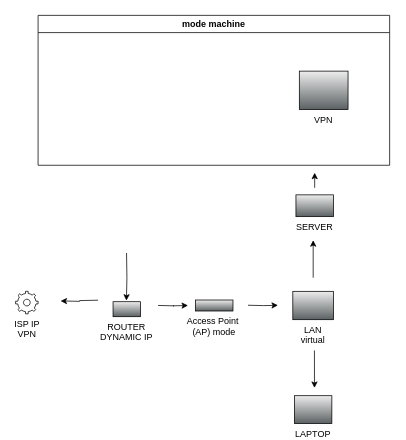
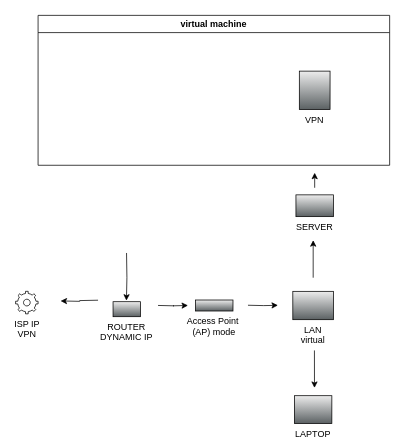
  <mxCell id="0" />
  <mxCell id="1" parent="0" />
  <mxCell id="2" style="edgeStyle=orthogonalEdgeStyle;rounded=0;orthogonalLoop=1;jettySize=auto;html=1;" edge="1" parent="1"><mxGeometry relative="1" as="geometry"><mxPoint x="250" y="407" as="targetPoint" /><mxPoint x="210" y="407" as="sourcePoint" /></mxGeometry></mxCell>
  <mxCell id="3" value="" style="edgeStyle=orthogonalEdgeStyle;rounded=0;orthogonalLoop=1;jettySize=auto;html=1;" edge="1" parent="1"><mxGeometry relative="1" as="geometry"><mxPoint x="130" y="400" as="sourcePoint" /><mxPoint x="80" y="401" as="targetPoint" /></mxGeometry></mxCell>
  <mxCell id="4" value="ROUTER&#10;DYNAMIC IP" style="fillColorStyles=neutralFill;neutralFill=#9DA6A8;shape=mxgraph.networks2.icon;aspect=fixed;fillColor=#EDEDED;strokeColor=#000000;gradientColor=#5B6163;network2IconShadow=1;network2bgFillColor=none;labelPosition=center;verticalLabelPosition=bottom;align=center;verticalAlign=top;network2Icon=mxgraph.networks2.router;network2IconXOffset=0.0;network2IconYOffset=-0.114;network2IconW=1;network2IconH=0.548;" parent="1" vertex="1"><mxGeometry x="150" y="402" width="36.46" height="20" as="geometry" /></mxCell>
  <mxCell id="5" style="edgeStyle=orthogonalEdgeStyle;rounded=0;orthogonalLoop=1;jettySize=auto;html=1;" edge="1" parent="1"><mxGeometry relative="1" as="geometry"><mxPoint x="370" y="406.805" as="targetPoint" /><mxPoint x="330" y="406.73" as="sourcePoint" /></mxGeometry></mxCell>
  <mxCell id="6" value="Access Point &#10;(AP) mode&#10;" style="fillColorStyles=neutralFill;neutralFill=#9DA6A8;shape=mxgraph.networks2.icon;aspect=fixed;fillColor=#EDEDED;strokeColor=#000000;gradientColor=#5B6163;network2IconShadow=1;network2bgFillColor=none;labelPosition=center;verticalLabelPosition=bottom;align=center;verticalAlign=top;network2Icon=mxgraph.networks2.modem;network2IconYOffset=0.013;network2IconW=1;network2IconH=0.294;" vertex="1" parent="1"><mxGeometry x="260" y="399.73" width="50" height="14.69" as="geometry" /></mxCell>
  <mxCell id="7" style="edgeStyle=orthogonalEdgeStyle;rounded=0;orthogonalLoop=1;jettySize=auto;html=1;" edge="1" parent="1"><mxGeometry relative="1" as="geometry"><mxPoint x="417" y="320" as="targetPoint" /><mxPoint x="417" y="370" as="sourcePoint" /></mxGeometry></mxCell>
  <mxCell id="8" style="edgeStyle=orthogonalEdgeStyle;rounded=0;orthogonalLoop=1;jettySize=auto;html=1;" edge="1" parent="1"><mxGeometry relative="1" as="geometry"><mxPoint x="418.745" y="517" as="targetPoint" /><mxPoint x="418.66" y="467" as="sourcePoint" /></mxGeometry></mxCell>
  <mxCell id="9" value="LAN&#10;virtual" style="shape=mxgraph.networks2.icon;aspect=fixed;fillColor=#EDEDED;strokeColor=#000000;gradientColor=#5B6163;network2IconShadow=1;network2bgFillColor=none;labelPosition=center;verticalLabelPosition=bottom;align=center;verticalAlign=top;network2Icon=mxgraph.networks2.lan;network2IconYOffset=0.056;network2IconW=1.083;network2IconH=0.756;" vertex="1" parent="1"><mxGeometry x="389.83" y="388.16" width="54.17" height="37.82" as="geometry" /></mxCell>
  <mxCell id="10" style="edgeStyle=orthogonalEdgeStyle;rounded=0;orthogonalLoop=1;jettySize=auto;html=1;entryX=0.489;entryY=-0.071;entryDx=0;entryDy=0;entryPerimeter=0;" edge="1" parent="1" target="4"><mxGeometry relative="1" as="geometry"><mxPoint x="168" y="337" as="sourcePoint" /></mxGeometry></mxCell>
  <mxCell id="11" value="" style="edgeStyle=orthogonalEdgeStyle;rounded=0;orthogonalLoop=1;jettySize=auto;html=1;" edge="1" parent="1"><mxGeometry relative="1" as="geometry"><mxPoint x="419" y="250" as="sourcePoint" /><mxPoint x="419" y="230" as="targetPoint" /></mxGeometry></mxCell>
  <mxCell id="12" value="SERVER" style="fillColorStyles=neutralFill;neutralFill=#9DA6A8;shape=mxgraph.networks2.icon;aspect=fixed;fillColor=#EDEDED;strokeColor=#000000;gradientColor=#5B6163;network2IconShadow=1;network2bgFillColor=none;labelPosition=center;verticalLabelPosition=bottom;align=center;verticalAlign=top;network2Icon=mxgraph.networks2.server;network2IconW=1.0;network2IconH=0.581;" vertex="1" parent="1"><mxGeometry x="394" y="259.46" width="50.005" height="29.06" as="geometry" /></mxCell>
  <mxCell id="13" value="LAPTOP" style="shape=mxgraph.networks2.icon;aspect=fixed;fillColor=#EDEDED;strokeColor=#000000;gradientColor=#5B6163;network2IconShadow=1;network2bgFillColor=none;labelPosition=center;verticalLabelPosition=bottom;align=center;verticalAlign=top;network2Icon=mxgraph.networks2.monitor;network2IconYOffset=-0.009;network2IconW=1;network2IconH=0.742;" vertex="1" parent="1"><mxGeometry x="391.91" y="527.4" width="50" height="37.1" as="geometry" /></mxCell>
- <mxCell id="14" value="mode machine" style="swimlane;whiteSpace=wrap;html=1;" vertex="1" parent="1"><mxGeometry x="50" y="20" width="469" height="200" as="geometry" /></mxCell>
- <mxCell id="15" value="VPN" style="shape=mxgraph.networks2.icon;aspect=fixed;fillColor=#EDEDED;strokeColor=#000000;gradientColor=#5B6163;network2IconShadow=1;network2bgFillColor=none;labelPosition=center;verticalLabelPosition=bottom;align=center;verticalAlign=top;network2Icon=mxgraph.networks2.lock;network2IconW=0.8;network2IconH=1.0;" vertex="1" parent="14"><mxGeometry x="348.5" y="74.38" width="65" height="51.24" as="geometry" /></mxCell>
+ <mxCell id="14" value="virtual machine" style="swimlane;whiteSpace=wrap;html=1;" vertex="1" parent="1"><mxGeometry x="50" y="20" width="469" height="200" as="geometry" /></mxCell>
+ <mxCell id="15" value="VPN" style="shape=mxgraph.networks2.icon;aspect=fixed;fillColor=#EDEDED;strokeColor=#000000;gradientColor=#5B6163;network2IconShadow=1;network2bgFillColor=none;labelPosition=center;verticalLabelPosition=bottom;align=center;verticalAlign=top;network2Icon=mxgraph.networks2.lock;network2IconW=0.8;network2IconH=1.0;" vertex="1" parent="14"><mxGeometry x="348.5" y="74.38" width="41" height="51.24" as="geometry" /></mxCell>
  <mxCell id="16" value="ISP IP&lt;div&gt;VPN&lt;/div&gt;" style="html=1;verticalLabelPosition=bottom;align=center;labelBackgroundColor=#ffffff;verticalAlign=top;strokeWidth=1;shadow=0;dashed=0;shape=mxgraph.ios7.icons.settings;" vertex="1" parent="1"><mxGeometry x="20" y="388.16" width="30" height="30" as="geometry" /></mxCell>
